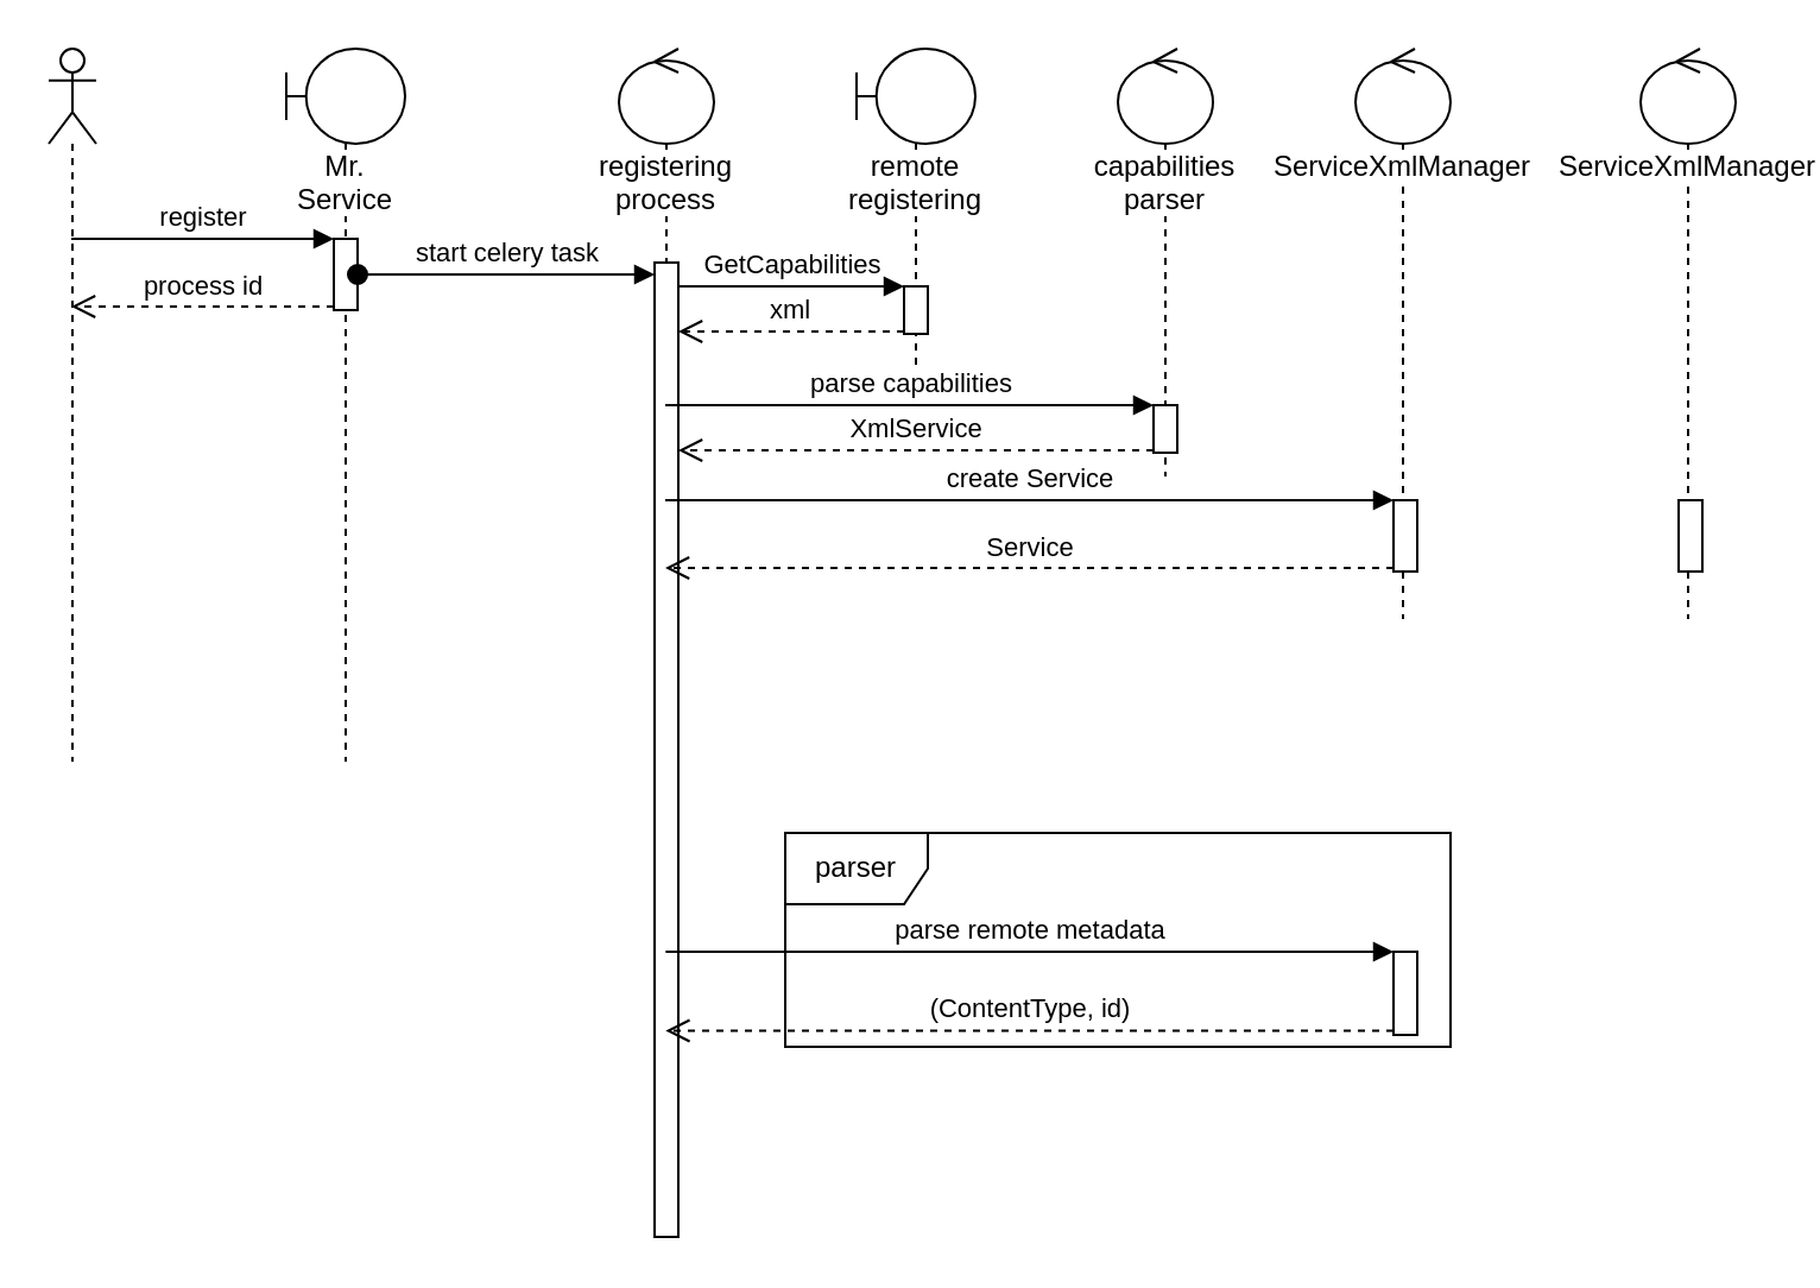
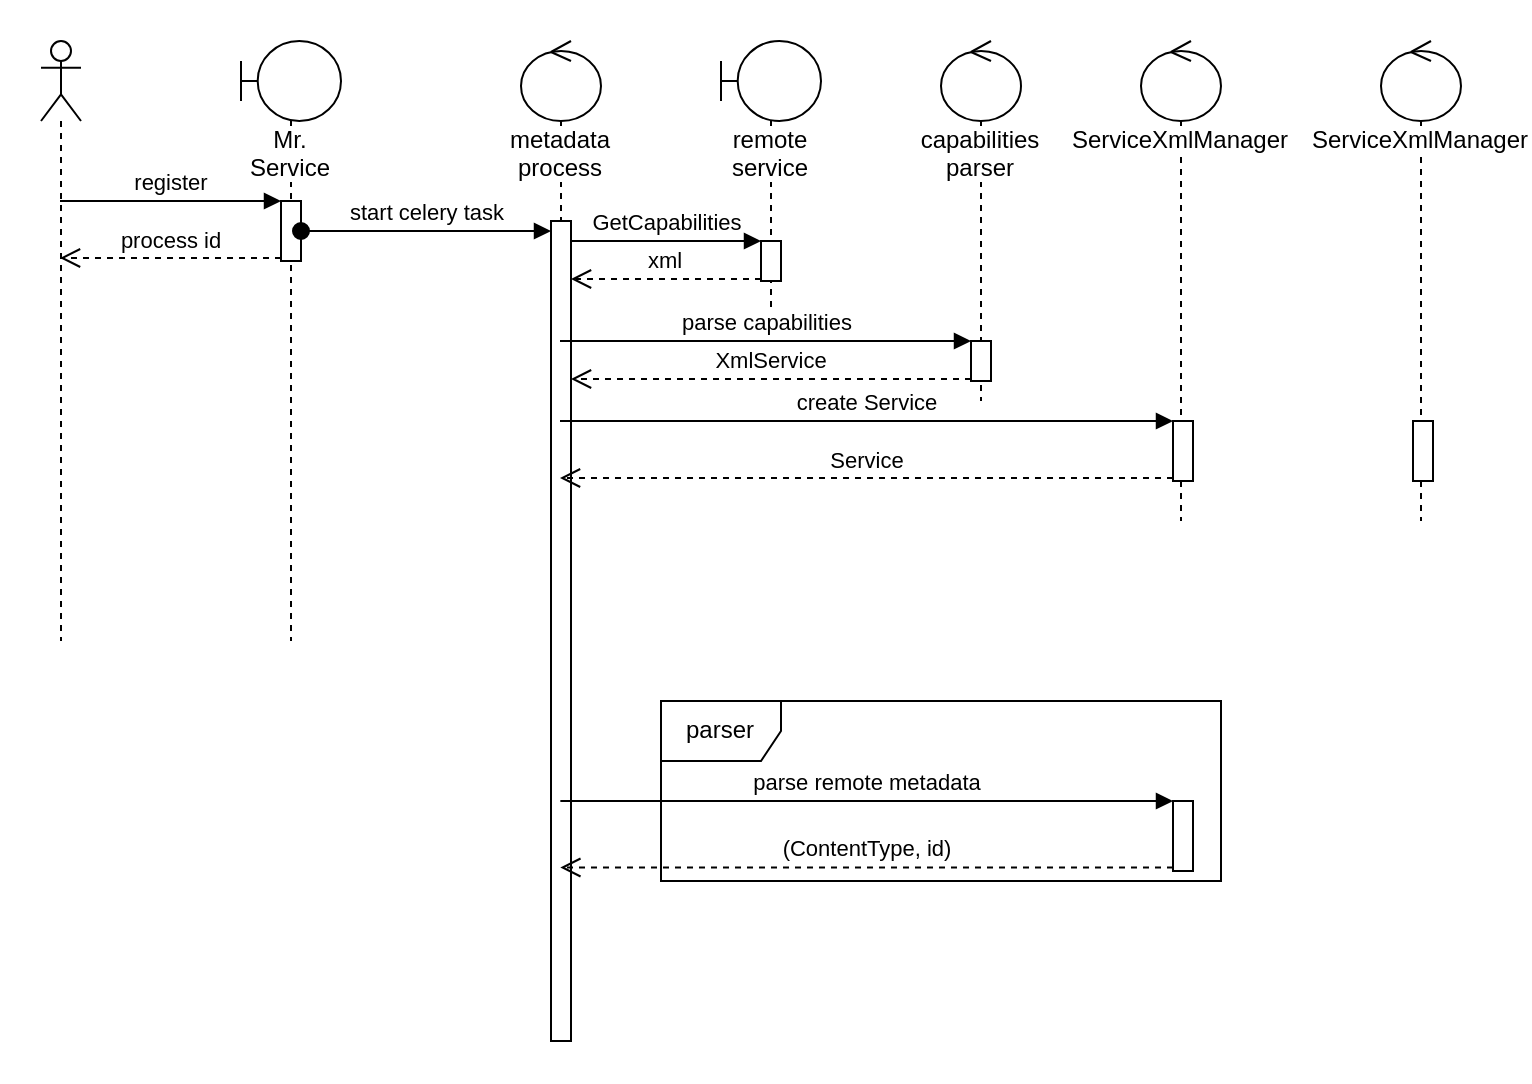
  <mxCell id="0" />
  <mxCell id="1" parent="0" />
- <mxCell id="2" value="&lt;span style=&quot;background-color: rgb(255 , 255 , 255)&quot;&gt;&lt;font color=&quot;#000000&quot;&gt;registering&lt;br&gt;process&lt;/font&gt;&lt;/span&gt;" style="shape=umlLifeline;participant=umlControl;perimeter=lifelinePerimeter;whiteSpace=wrap;html=1;container=1;collapsible=0;recursiveResize=0;verticalAlign=top;spacingTop=36;outlineConnect=0;" vertex="1" parent="1"><mxGeometry x="260" y="20" width="40" height="500" as="geometry" /></mxCell>
+ <mxCell id="2" value="&lt;span style=&quot;background-color: rgb(255 , 255 , 255)&quot;&gt;&lt;font color=&quot;#000000&quot;&gt;metadata&lt;br&gt;process&lt;/font&gt;&lt;/span&gt;" style="shape=umlLifeline;participant=umlControl;perimeter=lifelinePerimeter;whiteSpace=wrap;html=1;container=1;collapsible=0;recursiveResize=0;verticalAlign=top;spacingTop=36;outlineConnect=0;" vertex="1" parent="1"><mxGeometry x="260" y="20" width="40" height="500" as="geometry" /></mxCell>
  <mxCell id="3" value="" style="html=1;points=[];perimeter=orthogonalPerimeter;" vertex="1" parent="2"><mxGeometry x="15" y="90" width="10" height="410" as="geometry" /></mxCell>
  <mxCell id="4" value="" style="shape=umlLifeline;participant=umlActor;perimeter=lifelinePerimeter;whiteSpace=wrap;html=1;container=1;collapsible=0;recursiveResize=0;verticalAlign=top;spacingTop=36;outlineConnect=0;" vertex="1" parent="1"><mxGeometry x="20" y="20" width="20" height="300" as="geometry" /></mxCell>
  <mxCell id="5" value="&lt;span style=&quot;background-color: rgb(255 , 255 , 255)&quot;&gt;&lt;font color=&quot;#000000&quot;&gt;Mr. Service&lt;/font&gt;&lt;/span&gt;" style="shape=umlLifeline;participant=umlBoundary;perimeter=lifelinePerimeter;whiteSpace=wrap;html=1;container=1;collapsible=0;recursiveResize=0;verticalAlign=top;spacingTop=36;outlineConnect=0;" vertex="1" parent="1"><mxGeometry x="120" y="20" width="50" height="300" as="geometry" /></mxCell>
  <mxCell id="6" value="" style="html=1;points=[];perimeter=orthogonalPerimeter;" vertex="1" parent="5"><mxGeometry x="20" y="80" width="10" height="30" as="geometry" /></mxCell>
  <mxCell id="7" value="register" style="html=1;verticalAlign=bottom;endArrow=block;entryX=0;entryY=0;" edge="1" target="6" parent="1" source="4"><mxGeometry relative="1" as="geometry"><mxPoint x="350" y="250" as="sourcePoint" /></mxGeometry></mxCell>
  <mxCell id="8" value="process id" style="html=1;verticalAlign=bottom;endArrow=open;dashed=1;endSize=8;exitX=0;exitY=0.95;" edge="1" source="6" parent="1" target="4"><mxGeometry relative="1" as="geometry"><mxPoint x="350" y="326" as="targetPoint" /></mxGeometry></mxCell>
  <mxCell id="9" value="start celery task" style="html=1;verticalAlign=bottom;startArrow=oval;endArrow=block;startSize=8;" edge="1" target="3" parent="1" source="6"><mxGeometry relative="1" as="geometry"><mxPoint x="170" y="89" as="sourcePoint" /></mxGeometry></mxCell>
- <mxCell id="10" value="&lt;span style=&quot;background-color: rgb(255 , 255 , 255)&quot;&gt;&lt;font color=&quot;#000000&quot;&gt;remote registering&lt;/font&gt;&lt;/span&gt;" style="shape=umlLifeline;participant=umlBoundary;perimeter=lifelinePerimeter;whiteSpace=wrap;html=1;container=1;collapsible=0;recursiveResize=0;verticalAlign=top;spacingTop=36;outlineConnect=0;" vertex="1" parent="1"><mxGeometry x="360" y="20" width="50" height="140" as="geometry" /></mxCell>
+ <mxCell id="10" value="&lt;span style=&quot;background-color: rgb(255 , 255 , 255)&quot;&gt;&lt;font color=&quot;#000000&quot;&gt;remote service&lt;/font&gt;&lt;/span&gt;" style="shape=umlLifeline;participant=umlBoundary;perimeter=lifelinePerimeter;whiteSpace=wrap;html=1;container=1;collapsible=0;recursiveResize=0;verticalAlign=top;spacingTop=36;outlineConnect=0;" vertex="1" parent="1"><mxGeometry x="360" y="20" width="50" height="140" as="geometry" /></mxCell>
  <mxCell id="11" value="" style="html=1;points=[];perimeter=orthogonalPerimeter;" vertex="1" parent="10"><mxGeometry x="20" y="100" width="10" height="20" as="geometry" /></mxCell>
  <mxCell id="12" value="GetCapabilities" style="html=1;verticalAlign=bottom;endArrow=block;entryX=0;entryY=0;" edge="1" target="11" parent="1" source="3"><mxGeometry relative="1" as="geometry"><mxPoint x="300" y="100" as="sourcePoint" /></mxGeometry></mxCell>
  <mxCell id="13" value="xml" style="html=1;verticalAlign=bottom;endArrow=open;dashed=1;endSize=8;exitX=0;exitY=0.95;" edge="1" source="11" parent="1" target="3"><mxGeometry relative="1" as="geometry"><mxPoint x="280" y="119" as="targetPoint" /></mxGeometry></mxCell>
  <mxCell id="14" value="&lt;span style=&quot;background-color: rgb(255 , 255 , 255)&quot;&gt;&lt;font color=&quot;#000000&quot;&gt;capabilities parser&lt;/font&gt;&lt;/span&gt;" style="shape=umlLifeline;participant=umlControl;perimeter=lifelinePerimeter;whiteSpace=wrap;html=1;container=1;collapsible=0;recursiveResize=0;verticalAlign=top;spacingTop=36;outlineConnect=0;" vertex="1" parent="1"><mxGeometry x="470" y="20" width="40" height="180" as="geometry" /></mxCell>
  <mxCell id="15" value="" style="html=1;points=[];perimeter=orthogonalPerimeter;" vertex="1" parent="14"><mxGeometry x="15" y="150" width="10" height="20" as="geometry" /></mxCell>
  <mxCell id="16" value="parse capabilities" style="html=1;verticalAlign=bottom;endArrow=block;entryX=0;entryY=0;" edge="1" target="15" parent="1" source="2"><mxGeometry relative="1" as="geometry"><mxPoint x="299" y="170" as="sourcePoint" /></mxGeometry></mxCell>
  <mxCell id="17" value="XmlService" style="html=1;verticalAlign=bottom;endArrow=open;dashed=1;endSize=8;exitX=0;exitY=0.95;" edge="1" source="15" parent="1" target="3"><mxGeometry relative="1" as="geometry"><mxPoint x="410" y="236" as="targetPoint" /></mxGeometry></mxCell>
  <mxCell id="18" value="&lt;span style=&quot;background-color: rgb(255 , 255 , 255)&quot;&gt;&lt;font color=&quot;#000000&quot;&gt;ServiceXmlManager&lt;/font&gt;&lt;/span&gt;" style="shape=umlLifeline;participant=umlControl;perimeter=lifelinePerimeter;whiteSpace=wrap;html=1;container=1;collapsible=0;recursiveResize=0;verticalAlign=top;spacingTop=36;outlineConnect=0;" vertex="1" parent="1"><mxGeometry x="570" y="20" width="40" height="240" as="geometry" /></mxCell>
  <mxCell id="19" value="" style="html=1;points=[];perimeter=orthogonalPerimeter;" vertex="1" parent="18"><mxGeometry x="16" y="190" width="10" height="30" as="geometry" /></mxCell>
  <mxCell id="20" value="parser" style="shape=umlFrame;whiteSpace=wrap;html=1;" vertex="1" parent="1"><mxGeometry x="330" y="350" width="280" height="90" as="geometry" /></mxCell>
  <mxCell id="21" value="" style="html=1;points=[];perimeter=orthogonalPerimeter;" vertex="1" parent="1"><mxGeometry x="586" y="400" width="10" height="35" as="geometry" /></mxCell>
  <mxCell id="22" value="parse remote metadata" style="html=1;verticalAlign=bottom;endArrow=block;entryX=0;entryY=0;" edge="1" target="21" parent="1"><mxGeometry relative="1" as="geometry"><mxPoint x="279.667" y="400" as="sourcePoint" /></mxGeometry></mxCell>
  <mxCell id="23" value="(ContentType, id)" style="html=1;verticalAlign=bottom;endArrow=open;dashed=1;endSize=8;exitX=0;exitY=0.95;" edge="1" source="21" parent="1"><mxGeometry relative="1" as="geometry"><mxPoint x="279.667" y="433.25" as="targetPoint" /></mxGeometry></mxCell>
  <mxCell id="24" value="create Service" style="html=1;verticalAlign=bottom;endArrow=block;entryX=0;entryY=0;" edge="1" target="19" parent="1" source="2"><mxGeometry relative="1" as="geometry"><mxPoint x="516" y="190" as="sourcePoint" /></mxGeometry></mxCell>
  <mxCell id="25" value="Service" style="html=1;verticalAlign=bottom;endArrow=open;dashed=1;endSize=8;exitX=0;exitY=0.95;" edge="1" source="19" parent="1" target="2"><mxGeometry relative="1" as="geometry"><mxPoint x="360" y="266" as="targetPoint" /></mxGeometry></mxCell>
  <mxCell id="26" value="&lt;span style=&quot;background-color: rgb(255 , 255 , 255)&quot;&gt;&lt;font color=&quot;#000000&quot;&gt;ServiceXmlManager&lt;/font&gt;&lt;/span&gt;" style="shape=umlLifeline;participant=umlControl;perimeter=lifelinePerimeter;whiteSpace=wrap;html=1;container=1;collapsible=0;recursiveResize=0;verticalAlign=top;spacingTop=36;outlineConnect=0;" vertex="1" parent="1"><mxGeometry x="690" y="20" width="40" height="240" as="geometry" /></mxCell>
  <mxCell id="27" value="" style="html=1;points=[];perimeter=orthogonalPerimeter;" vertex="1" parent="26"><mxGeometry x="16" y="190" width="10" height="30" as="geometry" /></mxCell>
